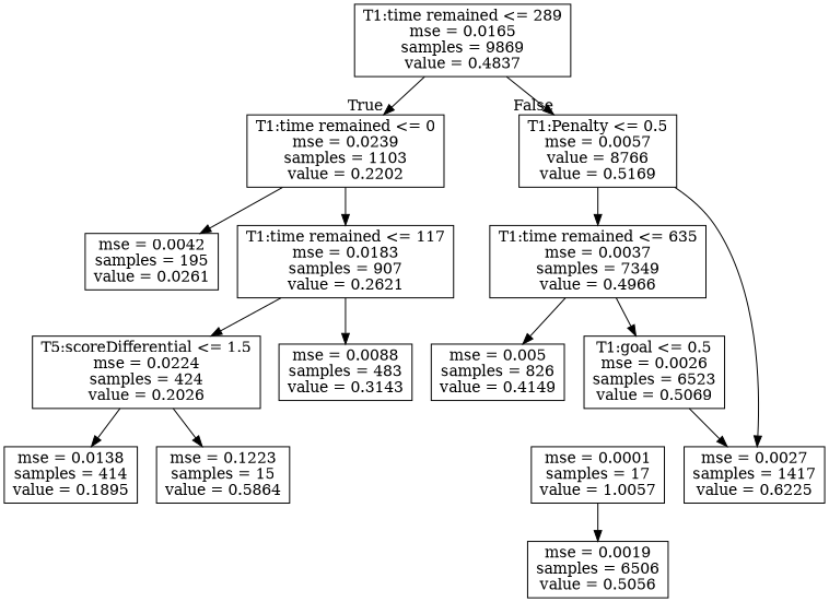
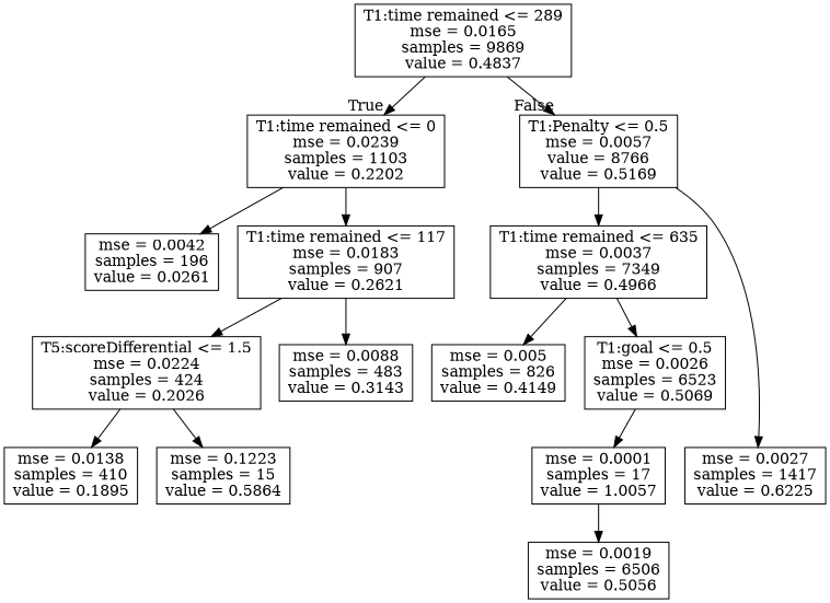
  digraph {
    node [shape=box]
    n1 [label="T1:time remained <= 289\nmse = 0.0165\nsamples = 9869\nvalue = 0.4837"]
    n2 [label="T1:time remained <= 0\nmse = 0.0239\nsamples = 1103\nvalue = 0.2202"]
    n3 [label="T1:Penalty <= 0.5\nmse = 0.0057\nvalue = 8766\nvalue = 0.5169"]
-   n4 [label="mse = 0.0042\nsamples = 195\nvalue = 0.0261"]
+   n4 [label="mse = 0.0042\nsamples = 196\nvalue = 0.0261"]
    n5 [label="T1:time remained <= 117\nmse = 0.0183\nsamples = 907\nvalue = 0.2621"]
    n6 [label="T1:time remained <= 635\nmse = 0.0037\nsamples = 7349\nvalue = 0.4966"]
    n7 [label="mse = 0.0027\nsamples = 1417\nvalue = 0.6225"]
    n8 [label="T5:scoreDifferential <= 1.5\nmse = 0.0224\nsamples = 424\nvalue = 0.2026"]
    n9 [label="mse = 0.0088\nsamples = 483\nvalue = 0.3143"]
-   n10 [label="mse = 0.0138\nsamples = 414\nvalue = 0.1895"]
+   n10 [label="mse = 0.0138\nsamples = 410\nvalue = 0.1895"]
    n11 [label="mse = 0.1223\nsamples = 15\nvalue = 0.5864"]
    n12 [label="mse = 0.005\nsamples = 826\nvalue = 0.4149"]
    n13 [label="T1:goal <= 0.5\nmse = 0.0026\nsamples = 6523\nvalue = 0.5069"]
    n14 [label="mse = 0.0001\nsamples = 17\nvalue = 1.0057"]
    n15 [label="mse = 0.0019\nsamples = 6506\nvalue = 0.5056"]
    n1 -> n2 [headlabel=True labelangle=45 labeldistance=2.5]
    n1 -> n3 [headlabel=False labelangle=-45 labeldistance=2.5]
    n2 -> n4
    n2 -> n5
    n3 -> n6
    n3 -> n7
    n5 -> n8
    n5 -> n9
    n6 -> n12
    n6 -> n13
    n8 -> n10
    n8 -> n11
-   n13 -> n7
+   n13 -> n14
    n14 -> n15
  }
